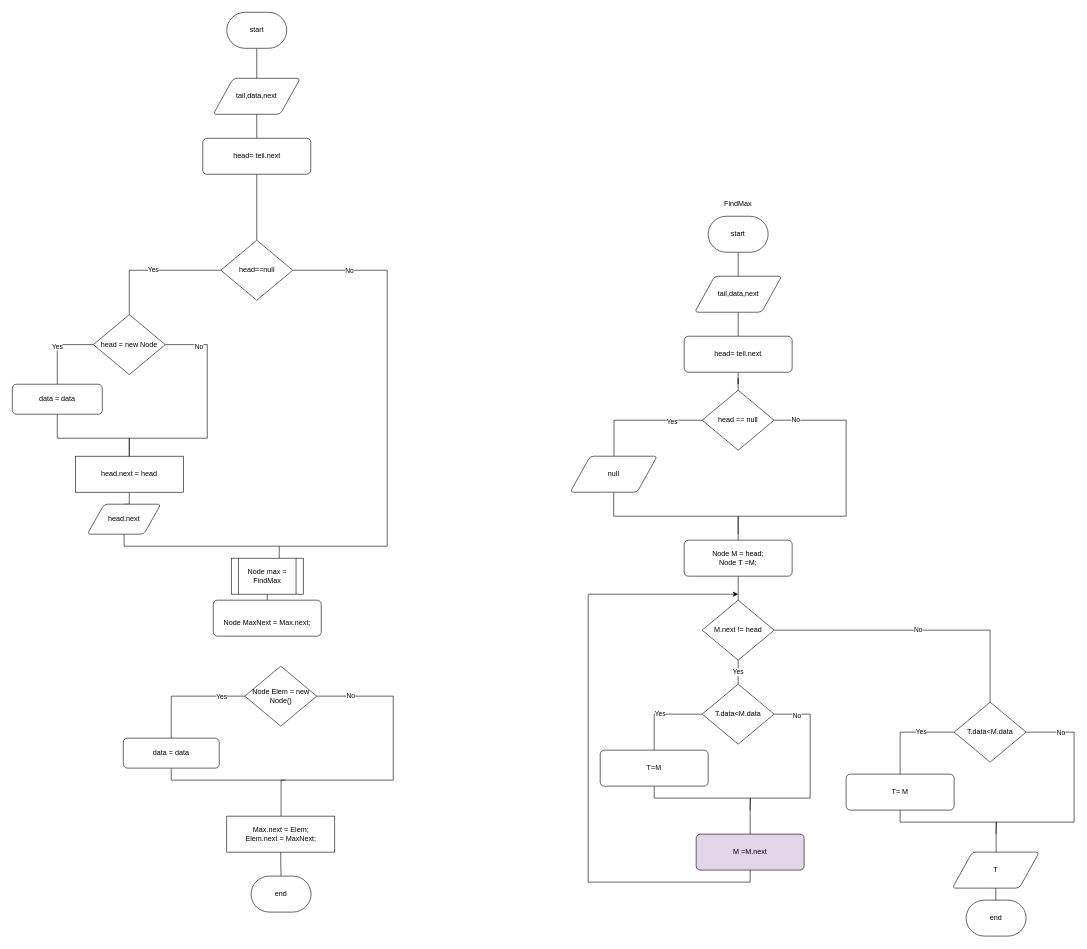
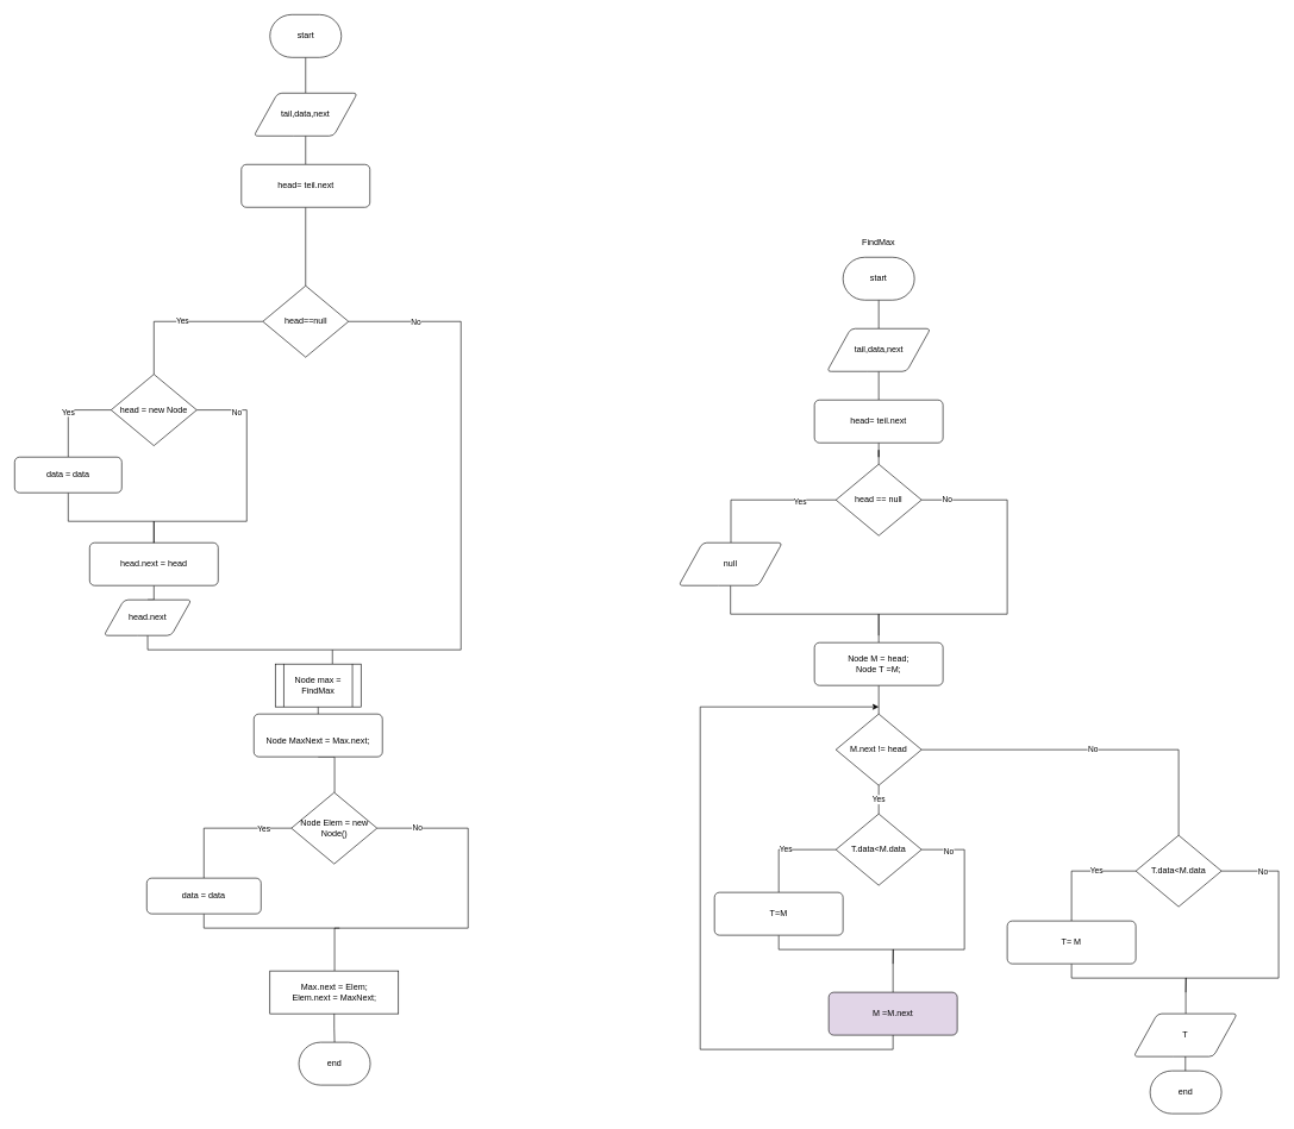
  <mxCell id="0" />
  <mxCell id="1" parent="0" />
  <mxCell id="2" style="edgeStyle=orthogonalEdgeStyle;rounded=0;orthogonalLoop=1;jettySize=auto;html=1;exitX=0.5;exitY=1;exitDx=0;exitDy=0;exitPerimeter=0;endArrow=none;endFill=0;" edge="1" source="3" target="5" parent="1"><mxGeometry relative="1" as="geometry" /></mxCell>
  <mxCell id="3" value="start" style="strokeWidth=1;html=1;shape=mxgraph.flowchart.terminator;whiteSpace=wrap;hachureGap=4;pointerEvents=0;" vertex="1" parent="1"><mxGeometry x="377.5" y="20" width="100" height="60" as="geometry" /></mxCell>
  <mxCell id="4" style="edgeStyle=orthogonalEdgeStyle;rounded=0;orthogonalLoop=1;jettySize=auto;html=1;exitX=0.5;exitY=1;exitDx=0;exitDy=0;endArrow=none;endFill=0;" edge="1" source="5" target="7" parent="1"><mxGeometry relative="1" as="geometry" /></mxCell>
  <mxCell id="5" value="tail,data,next" style="shape=parallelogram;html=1;strokeWidth=1;perimeter=parallelogramPerimeter;whiteSpace=wrap;rounded=1;arcSize=12;size=0.23;" vertex="1" parent="1"><mxGeometry x="355" y="130" width="145" height="60" as="geometry" /></mxCell>
  <mxCell id="6" style="edgeStyle=orthogonalEdgeStyle;rounded=0;orthogonalLoop=1;jettySize=auto;html=1;exitX=0.5;exitY=1;exitDx=0;exitDy=0;endArrow=none;endFill=0;" edge="1" source="7" target="11" parent="1"><mxGeometry relative="1" as="geometry"><mxPoint x="427.5" y="370" as="targetPoint" /></mxGeometry></mxCell>
  <mxCell id="7" value="head= teil.next" style="rounded=1;whiteSpace=wrap;html=1;absoluteArcSize=1;arcSize=14;strokeWidth=1;" vertex="1" parent="1"><mxGeometry x="337.5" y="230" width="180" height="60" as="geometry" /></mxCell>
  <mxCell id="8" value="Yes" style="edgeStyle=orthogonalEdgeStyle;rounded=0;orthogonalLoop=1;jettySize=auto;html=1;exitX=0;exitY=0.5;exitDx=0;exitDy=0;exitPerimeter=0;endArrow=none;endFill=0;" edge="1" source="11" target="17" parent="1"><mxGeometry relative="1" as="geometry"><mxPoint x="615" y="680" as="targetPoint" /></mxGeometry></mxCell>
  <mxCell id="9" style="edgeStyle=orthogonalEdgeStyle;rounded=0;orthogonalLoop=1;jettySize=auto;html=1;exitX=1;exitY=0.5;exitDx=0;exitDy=0;exitPerimeter=0;endArrow=none;endFill=0;" edge="1" source="11" target="33" parent="1"><mxGeometry relative="1" as="geometry"><mxPoint x="465" y="900" as="targetPoint" /><Array as="points"><mxPoint x="645" y="450" /><mxPoint x="645" y="910" /><mxPoint x="465" y="910" /></Array></mxGeometry></mxCell>
  <mxCell id="10" value="No" style="edgeLabel;html=1;align=center;verticalAlign=middle;resizable=0;points=[];" vertex="1" connectable="0" parent="9"><mxGeometry x="-0.771" relative="1" as="geometry"><mxPoint as="offset" /></mxGeometry></mxCell>
  <mxCell id="11" value="head==null" style="strokeWidth=1;html=1;shape=mxgraph.flowchart.decision;whiteSpace=wrap;rounded=1;" vertex="1" parent="1"><mxGeometry x="367.5" y="400" width="120" height="100" as="geometry" /></mxCell>
  <mxCell id="12" style="edgeStyle=orthogonalEdgeStyle;rounded=0;orthogonalLoop=1;jettySize=auto;html=1;exitX=0.5;exitY=1;exitDx=0;exitDy=0;endArrow=none;endFill=0;" edge="1" source="13" target="35" parent="1"><mxGeometry relative="1" as="geometry"><mxPoint x="215" y="850" as="targetPoint" /></mxGeometry></mxCell>
- <mxCell id="13" value="head.next = head" style="whiteSpace=wrap;html=1;absoluteArcSize=1;arcSize=14;strokeWidth=1;rounded=0;" vertex="1" parent="1"><mxGeometry x="125" y="760" width="180" height="60" as="geometry" /></mxCell>
+ <mxCell id="13" value="head.next = head" style="rounded=1;whiteSpace=wrap;html=1;absoluteArcSize=1;arcSize=14;strokeWidth=1;" vertex="1" parent="1"><mxGeometry x="125" y="760" width="180" height="60" as="geometry" /></mxCell>
  <mxCell id="14" value="Yes" style="edgeStyle=orthogonalEdgeStyle;rounded=0;orthogonalLoop=1;jettySize=auto;html=1;exitX=0;exitY=0.5;exitDx=0;exitDy=0;exitPerimeter=0;endArrow=none;endFill=0;" edge="1" source="17" target="19" parent="1"><mxGeometry relative="1" as="geometry"><mxPoint x="495" y="790" as="targetPoint" /></mxGeometry></mxCell>
  <mxCell id="15" style="edgeStyle=orthogonalEdgeStyle;rounded=0;orthogonalLoop=1;jettySize=auto;html=1;exitX=1;exitY=0.5;exitDx=0;exitDy=0;exitPerimeter=0;endArrow=none;endFill=0;entryX=0.5;entryY=0;entryDx=0;entryDy=0;" edge="1" source="17" target="13" parent="1"><mxGeometry relative="1" as="geometry"><mxPoint x="215" y="760" as="targetPoint" /><Array as="points"><mxPoint x="345" y="574" /><mxPoint x="345" y="730" /><mxPoint x="215" y="730" /></Array></mxGeometry></mxCell>
  <mxCell id="16" value="No" style="edgeLabel;html=1;align=center;verticalAlign=middle;resizable=0;points=[];" vertex="1" connectable="0" parent="15"><mxGeometry x="-0.716" y="-3" relative="1" as="geometry"><mxPoint as="offset" /></mxGeometry></mxCell>
  <mxCell id="17" value="head = new Node" style="strokeWidth=1;html=1;shape=mxgraph.flowchart.decision;whiteSpace=wrap;rounded=1;" vertex="1" parent="1"><mxGeometry x="155" y="524" width="120" height="100" as="geometry" /></mxCell>
  <mxCell id="18" value="" style="edgeStyle=orthogonalEdgeStyle;rounded=0;orthogonalLoop=1;jettySize=auto;html=1;endArrow=none;endFill=0;" edge="1" source="19" target="13" parent="1"><mxGeometry relative="1" as="geometry"><Array as="points"><mxPoint x="95" y="730" /><mxPoint x="215" y="730" /></Array></mxGeometry></mxCell>
  <mxCell id="19" value="data = data" style="rounded=1;whiteSpace=wrap;html=1;absoluteArcSize=1;arcSize=14;strokeWidth=1;" vertex="1" parent="1"><mxGeometry x="20" y="640" width="150" height="50" as="geometry" /></mxCell>
+ <mxCell id="20" style="edgeStyle=orthogonalEdgeStyle;rounded=0;orthogonalLoop=1;jettySize=auto;html=1;exitX=0.5;exitY=1;exitDx=0;exitDy=0;endArrow=none;endFill=0;" edge="1" source="21" target="26" parent="1"><mxGeometry relative="1" as="geometry"><mxPoint x="235" y="1050" as="targetPoint" /><Array as="points"><mxPoint x="468" y="1060" /></Array></mxGeometry></mxCell>
  <mxCell id="21" value="&amp;nbsp;&lt;br&gt;Node MaxNext = Max.next;" style="rounded=1;whiteSpace=wrap;html=1;absoluteArcSize=1;arcSize=14;strokeWidth=1;" vertex="1" parent="1"><mxGeometry x="355" y="1000" width="180" height="60" as="geometry" /></mxCell>
  <mxCell id="22" style="edgeStyle=orthogonalEdgeStyle;rounded=0;orthogonalLoop=1;jettySize=auto;html=1;exitX=1;exitY=0.5;exitDx=0;exitDy=0;exitPerimeter=0;endArrow=none;endFill=0;" edge="1" source="26" target="30" parent="1"><mxGeometry relative="1" as="geometry"><mxPoint x="225" y="1210" as="targetPoint" /><Array as="points"><mxPoint x="655" y="1160" /><mxPoint x="655" y="1300" /><mxPoint x="468" y="1300" /></Array></mxGeometry></mxCell>
  <mxCell id="23" value="No" style="edgeLabel;html=1;align=center;verticalAlign=middle;resizable=0;points=[];" vertex="1" connectable="0" parent="22"><mxGeometry x="-0.781" y="1" relative="1" as="geometry"><mxPoint as="offset" /></mxGeometry></mxCell>
  <mxCell id="24" style="edgeStyle=orthogonalEdgeStyle;rounded=0;orthogonalLoop=1;jettySize=auto;html=1;exitX=0;exitY=0.5;exitDx=0;exitDy=0;exitPerimeter=0;endArrow=none;endFill=0;" edge="1" source="26" target="28" parent="1"><mxGeometry relative="1" as="geometry"><mxPoint x="85" y="1120" as="targetPoint" /></mxGeometry></mxCell>
  <mxCell id="25" value="Yes" style="edgeLabel;html=1;align=center;verticalAlign=middle;resizable=0;points=[];" vertex="1" connectable="0" parent="24"><mxGeometry x="-0.597" y="1" relative="1" as="geometry"><mxPoint as="offset" /></mxGeometry></mxCell>
  <mxCell id="26" value="Node Elem = new Node()" style="strokeWidth=1;html=1;shape=mxgraph.flowchart.decision;whiteSpace=wrap;rounded=1;" vertex="1" parent="1"><mxGeometry x="407.5" y="1110" width="120" height="100" as="geometry" /></mxCell>
  <mxCell id="27" style="edgeStyle=orthogonalEdgeStyle;rounded=0;orthogonalLoop=1;jettySize=auto;html=1;exitX=0.5;exitY=1;exitDx=0;exitDy=0;endArrow=none;endFill=0;" edge="1" source="28" parent="1"><mxGeometry relative="1" as="geometry"><mxPoint x="475" y="1300" as="targetPoint" /><Array as="points"><mxPoint x="285" y="1300" /></Array></mxGeometry></mxCell>
  <mxCell id="28" value="data = data" style="rounded=1;whiteSpace=wrap;html=1;absoluteArcSize=1;arcSize=14;strokeWidth=1;" vertex="1" parent="1"><mxGeometry x="205" y="1230" width="160" height="50" as="geometry" /></mxCell>
  <mxCell id="29" style="edgeStyle=orthogonalEdgeStyle;rounded=0;orthogonalLoop=1;jettySize=auto;html=1;exitX=0.5;exitY=1;exitDx=0;exitDy=0;endArrow=none;endFill=0;" edge="1" source="30" target="31" parent="1"><mxGeometry relative="1" as="geometry"><mxPoint x="468" y="1490" as="targetPoint" /></mxGeometry></mxCell>
  <mxCell id="30" value="Max.next = Elem;&lt;br&gt;Elem.next = MaxNext;" style="whiteSpace=wrap;html=1;absoluteArcSize=1;arcSize=14;strokeWidth=1;rounded=0;" vertex="1" parent="1"><mxGeometry x="377.5" y="1360" width="180" height="60" as="geometry" /></mxCell>
  <mxCell id="31" value="end" style="strokeWidth=1;html=1;shape=mxgraph.flowchart.terminator;whiteSpace=wrap;" vertex="1" parent="1"><mxGeometry x="418" y="1460" width="100" height="60" as="geometry" /></mxCell>
  <mxCell id="32" style="edgeStyle=orthogonalEdgeStyle;rounded=0;orthogonalLoop=1;jettySize=auto;html=1;exitX=0.5;exitY=1;exitDx=0;exitDy=0;entryX=0.5;entryY=0;entryDx=0;entryDy=0;endArrow=none;endFill=0;" edge="1" source="33" target="21" parent="1"><mxGeometry relative="1" as="geometry" /></mxCell>
  <mxCell id="33" value="Node max = FindMax" style="shape=process;whiteSpace=wrap;html=1;backgroundOutline=1;" vertex="1" parent="1"><mxGeometry x="385" y="930" width="120" height="60" as="geometry" /></mxCell>
  <mxCell id="34" style="edgeStyle=orthogonalEdgeStyle;rounded=0;orthogonalLoop=1;jettySize=auto;html=1;exitX=0.5;exitY=1;exitDx=0;exitDy=0;endArrow=none;endFill=0;" edge="1" source="35" parent="1"><mxGeometry relative="1" as="geometry"><mxPoint x="465" y="910" as="targetPoint" /><Array as="points"><mxPoint x="206" y="910" /><mxPoint x="465" y="910" /></Array></mxGeometry></mxCell>
  <mxCell id="35" value="head.next" style="shape=parallelogram;html=1;strokeWidth=1;perimeter=parallelogramPerimeter;whiteSpace=wrap;rounded=1;arcSize=12;size=0.23;" vertex="1" parent="1"><mxGeometry x="145" y="840" width="122.5" height="50" as="geometry" /></mxCell>
  <mxCell id="36" style="edgeStyle=orthogonalEdgeStyle;rounded=0;orthogonalLoop=1;jettySize=auto;html=1;exitX=0.5;exitY=1;exitDx=0;exitDy=0;exitPerimeter=0;endArrow=none;endFill=0;" edge="1" source="37" target="43" parent="1"><mxGeometry relative="1" as="geometry" /></mxCell>
  <mxCell id="37" value="start" style="strokeWidth=1;html=1;shape=mxgraph.flowchart.terminator;whiteSpace=wrap;hachureGap=4;pointerEvents=0;" vertex="1" parent="1"><mxGeometry x="1180" y="360" width="100" height="60" as="geometry" /></mxCell>
  <mxCell id="38" value="No" style="edgeStyle=orthogonalEdgeStyle;rounded=0;orthogonalLoop=1;jettySize=auto;html=1;exitX=1;exitY=0.5;exitDx=0;exitDy=0;exitPerimeter=0;endArrow=none;endFill=0;" edge="1" source="40" target="68" parent="1"><mxGeometry relative="1" as="geometry"><mxPoint x="1430" y="1150" as="targetPoint" /><Array as="points"><mxPoint x="1650" y="1050" /></Array></mxGeometry></mxCell>
  <mxCell id="39" value="Yes" style="edgeStyle=orthogonalEdgeStyle;rounded=0;orthogonalLoop=1;jettySize=auto;html=1;exitX=0.5;exitY=1;exitDx=0;exitDy=0;exitPerimeter=0;endArrow=none;endFill=0;" edge="1" source="40" target="59" parent="1"><mxGeometry relative="1" as="geometry"><mxPoint x="1230" y="1150" as="targetPoint" /></mxGeometry></mxCell>
  <mxCell id="40" value="M.next != head" style="strokeWidth=1;html=1;shape=mxgraph.flowchart.decision;whiteSpace=wrap;rounded=1;" vertex="1" parent="1"><mxGeometry x="1170" y="1000" width="120" height="100" as="geometry" /></mxCell>
  <mxCell id="41" value="end" style="strokeWidth=1;html=1;shape=mxgraph.flowchart.terminator;whiteSpace=wrap;" vertex="1" parent="1"><mxGeometry x="1610" y="1500" width="100" height="60" as="geometry" /></mxCell>
  <mxCell id="42" style="edgeStyle=orthogonalEdgeStyle;rounded=0;orthogonalLoop=1;jettySize=auto;html=1;exitX=0.5;exitY=1;exitDx=0;exitDy=0;entryX=0.5;entryY=0;entryDx=0;entryDy=0;endArrow=none;endFill=0;" edge="1" source="43" target="50" parent="1"><mxGeometry relative="1" as="geometry" /></mxCell>
  <mxCell id="43" value="tail,data,next" style="shape=parallelogram;html=1;strokeWidth=1;perimeter=parallelogramPerimeter;whiteSpace=wrap;rounded=1;arcSize=12;size=0.23;" vertex="1" parent="1"><mxGeometry x="1157.5" y="460" width="145" height="60" as="geometry" /></mxCell>
  <mxCell id="44" style="edgeStyle=orthogonalEdgeStyle;rounded=0;orthogonalLoop=1;jettySize=auto;html=1;exitX=1;exitY=0.5;exitDx=0;exitDy=0;exitPerimeter=0;endArrow=none;endFill=0;" edge="1" source="48" target="55" parent="1"><mxGeometry relative="1" as="geometry"><mxPoint x="1230" y="910" as="targetPoint" /><Array as="points"><mxPoint x="1410" y="700" /><mxPoint x="1410" y="860" /><mxPoint x="1230" y="860" /><mxPoint x="1230" y="910" /></Array></mxGeometry></mxCell>
  <mxCell id="45" value="No" style="edgeLabel;html=1;align=center;verticalAlign=middle;resizable=0;points=[];" vertex="1" connectable="0" parent="44"><mxGeometry x="-0.859" y="2" relative="1" as="geometry"><mxPoint as="offset" /></mxGeometry></mxCell>
  <mxCell id="46" style="edgeStyle=orthogonalEdgeStyle;rounded=0;orthogonalLoop=1;jettySize=auto;html=1;exitX=0;exitY=0.5;exitDx=0;exitDy=0;exitPerimeter=0;endArrow=none;endFill=0;" edge="1" source="48" target="53" parent="1"><mxGeometry relative="1" as="geometry"><mxPoint x="970" y="760" as="targetPoint" /><Array as="points"><mxPoint x="1023" y="700" /></Array></mxGeometry></mxCell>
  <mxCell id="47" value="Yes" style="edgeLabel;html=1;align=center;verticalAlign=middle;resizable=0;points=[];" vertex="1" connectable="0" parent="46"><mxGeometry x="-0.509" y="2" relative="1" as="geometry"><mxPoint as="offset" /></mxGeometry></mxCell>
  <mxCell id="48" value="head == null" style="strokeWidth=1;html=1;shape=mxgraph.flowchart.decision;whiteSpace=wrap;rounded=1;" vertex="1" parent="1"><mxGeometry x="1170" y="650" width="120" height="100" as="geometry" /></mxCell>
  <mxCell id="49" style="edgeStyle=orthogonalEdgeStyle;rounded=0;orthogonalLoop=1;jettySize=auto;html=1;exitX=0.5;exitY=1;exitDx=0;exitDy=0;endArrow=none;endFill=0;" edge="1" source="50" target="48" parent="1"><mxGeometry relative="1" as="geometry" /></mxCell>
  <mxCell id="50" value="head= teil.next" style="rounded=1;whiteSpace=wrap;html=1;absoluteArcSize=1;arcSize=14;strokeWidth=1;" vertex="1" parent="1"><mxGeometry x="1140" y="560" width="180" height="60" as="geometry" /></mxCell>
  <mxCell id="51" value="FindMax" style="text;html=1;strokeColor=none;fillColor=none;align=center;verticalAlign=middle;whiteSpace=wrap;rounded=0;" vertex="1" parent="1"><mxGeometry x="1210" y="330" width="40" height="20" as="geometry" /></mxCell>
  <mxCell id="52" style="edgeStyle=orthogonalEdgeStyle;rounded=0;orthogonalLoop=1;jettySize=auto;html=1;exitX=0.5;exitY=1;exitDx=0;exitDy=0;endArrow=none;endFill=0;" edge="1" source="53" parent="1"><mxGeometry relative="1" as="geometry"><mxPoint x="1230" y="890" as="targetPoint" /><Array as="points"><mxPoint x="1023" y="860" /><mxPoint x="1230" y="860" /><mxPoint x="1230" y="890" /></Array></mxGeometry></mxCell>
  <mxCell id="53" value="null" style="shape=parallelogram;html=1;strokeWidth=1;perimeter=parallelogramPerimeter;whiteSpace=wrap;rounded=1;arcSize=12;size=0.23;" vertex="1" parent="1"><mxGeometry x="950" y="760" width="145" height="60" as="geometry" /></mxCell>
  <mxCell id="54" style="edgeStyle=orthogonalEdgeStyle;rounded=0;orthogonalLoop=1;jettySize=auto;html=1;exitX=0.5;exitY=1;exitDx=0;exitDy=0;entryX=0.5;entryY=0;entryDx=0;entryDy=0;entryPerimeter=0;endArrow=none;endFill=0;" edge="1" source="55" target="40" parent="1"><mxGeometry relative="1" as="geometry" /></mxCell>
  <mxCell id="55" value="Node M = head;&lt;br&gt;Node T =M;" style="rounded=1;whiteSpace=wrap;html=1;absoluteArcSize=1;arcSize=14;strokeWidth=1;" vertex="1" parent="1"><mxGeometry x="1140" y="900" width="180" height="60" as="geometry" /></mxCell>
  <mxCell id="56" value="Yes" style="edgeStyle=orthogonalEdgeStyle;rounded=0;orthogonalLoop=1;jettySize=auto;html=1;exitX=0;exitY=0.5;exitDx=0;exitDy=0;exitPerimeter=0;endArrow=none;endFill=0;" edge="1" source="59" target="61" parent="1"><mxGeometry relative="1" as="geometry"><mxPoint x="1090" y="1280" as="targetPoint" /></mxGeometry></mxCell>
  <mxCell id="57" style="edgeStyle=orthogonalEdgeStyle;rounded=0;orthogonalLoop=1;jettySize=auto;html=1;exitX=1;exitY=0.5;exitDx=0;exitDy=0;exitPerimeter=0;endArrow=none;endFill=0;" edge="1" source="59" target="63" parent="1"><mxGeometry relative="1" as="geometry"><mxPoint x="1250" y="1420" as="targetPoint" /><Array as="points"><mxPoint x="1350" y="1190" /><mxPoint x="1350" y="1330" /><mxPoint x="1250" y="1330" /></Array></mxGeometry></mxCell>
  <mxCell id="58" value="No" style="edgeLabel;html=1;align=center;verticalAlign=middle;resizable=0;points=[];" vertex="1" connectable="0" parent="57"><mxGeometry x="-0.792" y="-2" relative="1" as="geometry"><mxPoint as="offset" /></mxGeometry></mxCell>
  <mxCell id="59" value="T.data&amp;lt;M.data" style="strokeWidth=1;html=1;shape=mxgraph.flowchart.decision;whiteSpace=wrap;rounded=1;" vertex="1" parent="1"><mxGeometry x="1170" y="1140" width="120" height="100" as="geometry" /></mxCell>
  <mxCell id="60" style="edgeStyle=orthogonalEdgeStyle;rounded=0;orthogonalLoop=1;jettySize=auto;html=1;exitX=0.5;exitY=1;exitDx=0;exitDy=0;endArrow=none;endFill=0;" edge="1" source="61" parent="1"><mxGeometry relative="1" as="geometry"><mxPoint x="1250" y="1350" as="targetPoint" /></mxGeometry></mxCell>
  <mxCell id="61" value="T=M" style="rounded=1;whiteSpace=wrap;html=1;absoluteArcSize=1;arcSize=14;strokeWidth=1;" vertex="1" parent="1"><mxGeometry x="1000" y="1250" width="180" height="60" as="geometry" /></mxCell>
  <mxCell id="62" style="edgeStyle=orthogonalEdgeStyle;rounded=0;orthogonalLoop=1;jettySize=auto;html=1;exitX=0.5;exitY=1;exitDx=0;exitDy=0;endArrow=classic;endFill=1;" edge="1" source="63" parent="1"><mxGeometry relative="1" as="geometry"><mxPoint x="1230" y="990" as="targetPoint" /><Array as="points"><mxPoint x="1250" y="1470" /><mxPoint x="980" y="1470" /><mxPoint x="980" y="990" /></Array></mxGeometry></mxCell>
  <mxCell id="63" value="M =M.next" style="rounded=1;whiteSpace=wrap;html=1;absoluteArcSize=1;arcSize=14;strokeWidth=1;fillColor=#e1d5e7;" vertex="1" parent="1"><mxGeometry x="1160" y="1390" width="180" height="60" as="geometry" /></mxCell>
  <mxCell id="64" style="edgeStyle=orthogonalEdgeStyle;rounded=0;orthogonalLoop=1;jettySize=auto;html=1;exitX=0;exitY=0.5;exitDx=0;exitDy=0;exitPerimeter=0;endArrow=none;endFill=0;" edge="1" source="68" target="70" parent="1"><mxGeometry relative="1" as="geometry"><mxPoint x="1470" y="1330" as="targetPoint" /></mxGeometry></mxCell>
  <mxCell id="65" value="Yes" style="edgeLabel;html=1;align=center;verticalAlign=middle;resizable=0;points=[];" vertex="1" connectable="0" parent="64"><mxGeometry x="-0.3" y="-1" relative="1" as="geometry"><mxPoint as="offset" /></mxGeometry></mxCell>
  <mxCell id="66" style="edgeStyle=orthogonalEdgeStyle;rounded=0;orthogonalLoop=1;jettySize=auto;html=1;exitX=1;exitY=0.5;exitDx=0;exitDy=0;exitPerimeter=0;endArrow=none;endFill=0;" edge="1" source="68" target="72" parent="1"><mxGeometry relative="1" as="geometry"><mxPoint x="1660" y="1410" as="targetPoint" /><Array as="points"><mxPoint x="1790" y="1220" /><mxPoint x="1790" y="1370" /><mxPoint x="1660" y="1370" /></Array></mxGeometry></mxCell>
  <mxCell id="67" value="No" style="edgeLabel;html=1;align=center;verticalAlign=middle;resizable=0;points=[];" vertex="1" connectable="0" parent="66"><mxGeometry x="-0.72" y="-1" relative="1" as="geometry"><mxPoint as="offset" /></mxGeometry></mxCell>
  <mxCell id="68" value="T.data&amp;lt;M.data" style="strokeWidth=1;html=1;shape=mxgraph.flowchart.decision;whiteSpace=wrap;rounded=1;" vertex="1" parent="1"><mxGeometry x="1590" y="1170" width="120" height="100" as="geometry" /></mxCell>
  <mxCell id="69" style="edgeStyle=orthogonalEdgeStyle;rounded=0;orthogonalLoop=1;jettySize=auto;html=1;exitX=0.5;exitY=1;exitDx=0;exitDy=0;endArrow=none;endFill=0;" edge="1" source="70" parent="1"><mxGeometry relative="1" as="geometry"><mxPoint x="1660" y="1390" as="targetPoint" /></mxGeometry></mxCell>
  <mxCell id="70" value="T= M" style="rounded=1;whiteSpace=wrap;html=1;absoluteArcSize=1;arcSize=14;strokeWidth=1;" vertex="1" parent="1"><mxGeometry x="1410" y="1290" width="180" height="60" as="geometry" /></mxCell>
  <mxCell id="71" style="edgeStyle=orthogonalEdgeStyle;rounded=0;orthogonalLoop=1;jettySize=auto;html=1;exitX=0.5;exitY=1;exitDx=0;exitDy=0;endArrow=none;endFill=0;" edge="1" source="72" target="41" parent="1"><mxGeometry relative="1" as="geometry" /></mxCell>
  <mxCell id="72" value="T" style="shape=parallelogram;html=1;strokeWidth=1;perimeter=parallelogramPerimeter;whiteSpace=wrap;rounded=1;arcSize=12;size=0.23;" vertex="1" parent="1"><mxGeometry x="1587" y="1420" width="145" height="60" as="geometry" /></mxCell>
